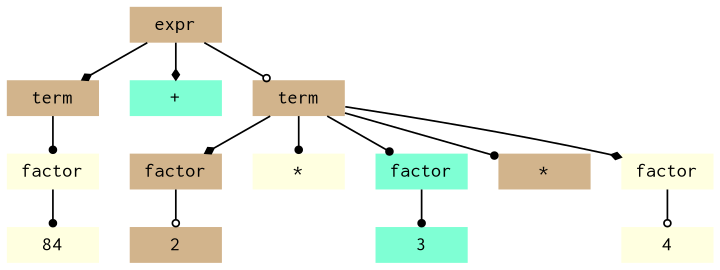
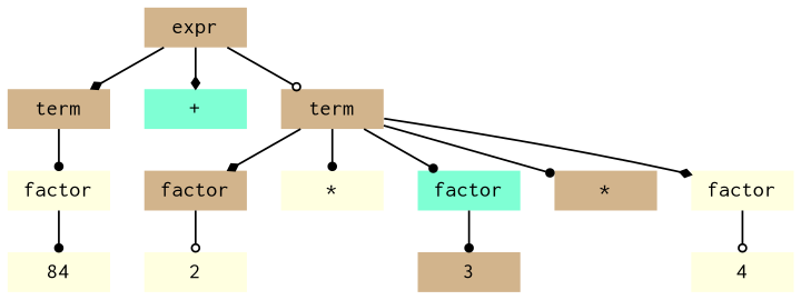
  digraph {
    ranksep=.3
    node [color=purple fillcolor=tan fontname=Courier fontsize=12 shape=none style=filled]
    edge [arrowhead=dot arrowsize=.5]
    n1 [color=blue height=.1 label=expr]
    n2 [color=darkorange height=.1 label=term]
    n3 [fillcolor=aquamarine height=.1 label="+"]
    n4 [color=darkorange height=.1 label=term]
    n5 [color=blue fillcolor=lightyellow height=.1 label=factor]
    n6 [height=.1 label=factor]
    n7 [color=blue fillcolor=lightyellow height=.1 label="*"]
    n8 [fillcolor=aquamarine height=.1 label=factor]
    n9 [height=.1 label="*"]
    n10 [color=darkorange fillcolor=lightyellow height=.1 label=factor]
    n11 [fillcolor=lightyellow height=.1 label=84]
-   n12 [color=blue height=.1 label=2]
-   n13 [color=blue fillcolor=aquamarine height=.1 label=3]
+   n12 [color=blue fillcolor=lightyellow height=.1 label=2]
+   n13 [color=blue height=.1 label=3]
    n14 [fillcolor=lightyellow height=.1 label=4]
    n1 -> n2 [arrowhead=diamond]
    n1 -> n3 [arrowhead=diamond]
    n1 -> n4 [arrowhead=odot]
    n2 -> n5
    n4 -> n6 [arrowhead=diamond]
    n4 -> n7
    n4 -> n8
    n4 -> n9
    n4 -> n10 [arrowhead=diamond]
    n5 -> n11
    n6 -> n12 [arrowhead=odot]
    n8 -> n13
    n10 -> n14 [arrowhead=odot]
  }
